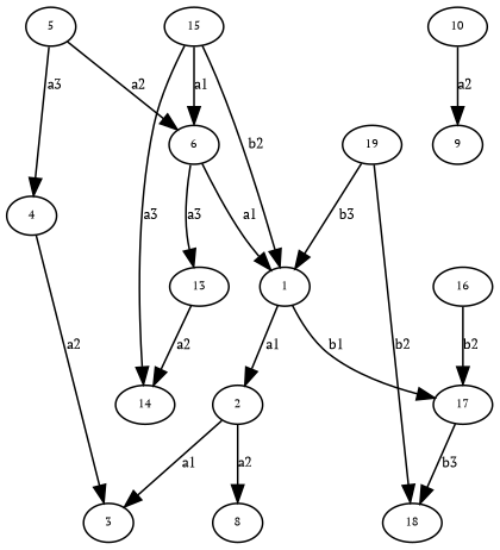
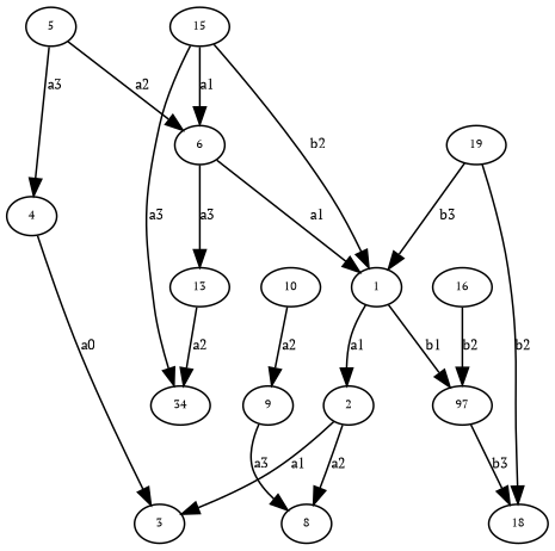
  digraph {
    fontname="PT Serif"
    node [fontname="PT Serif" fontsize=7]
    edge [fontname="PT Serif" fontsize=8]
    n1 [height=.01 label=1 width=.01]
    n2 [height=.01 label=2 width=.01]
-   n3 [height=.01 label=17 width=.01]
+   n3 [height=.01 label=97 width=.01]
    n4 [height=.01 label=3 width=.01]
    n5 [height=.01 label=8 width=.01]
    n6 [height=.01 label=16 width=.01]
    n7 [height=.01 label=18 width=.01]
    n8 [height=.01 label=4 width=.01]
    n9 [height=.01 label=5 width=.01]
    n10 [height=.01 label=6 width=.01]
    n11 [height=.01 label=13 width=.01]
-   n12 [height=.01 label=14 width=.01]
+   n12 [height=.01 label=34 width=.01]
    n13 [height=.01 label=9 width=.01]
    n14 [height=.01 label=10 width=.01]
    n15 [height=.01 label=15 width=.01]
    n16 [height=.01 label=19 width=.01]
    n1 -> n2 [label=a1]
    n1 -> n3 [label=b1]
    n2 -> n4 [label=a1]
    n2 -> n5 [label=a2]
    n3 -> n7 [label=b3]
    n6 -> n3 [label=b2]
-   n8 -> n4 [label=a2]
+   n8 -> n4 [label=a0]
    n9 -> n8 [label=a3]
    n9 -> n10 [label=a2]
    n10 -> n1 [label=a1]
    n10 -> n11 [label=a3]
    n11 -> n12 [label=a2]
+   n13 -> n5 [label=a3]
    n14 -> n13 [label=a2]
    n15 -> n1 [label=b2]
    n15 -> n10 [label=a1]
    n15 -> n12 [label=a3]
    n16 -> n1 [label=b3]
    n16 -> n7 [label=b2]
  }
